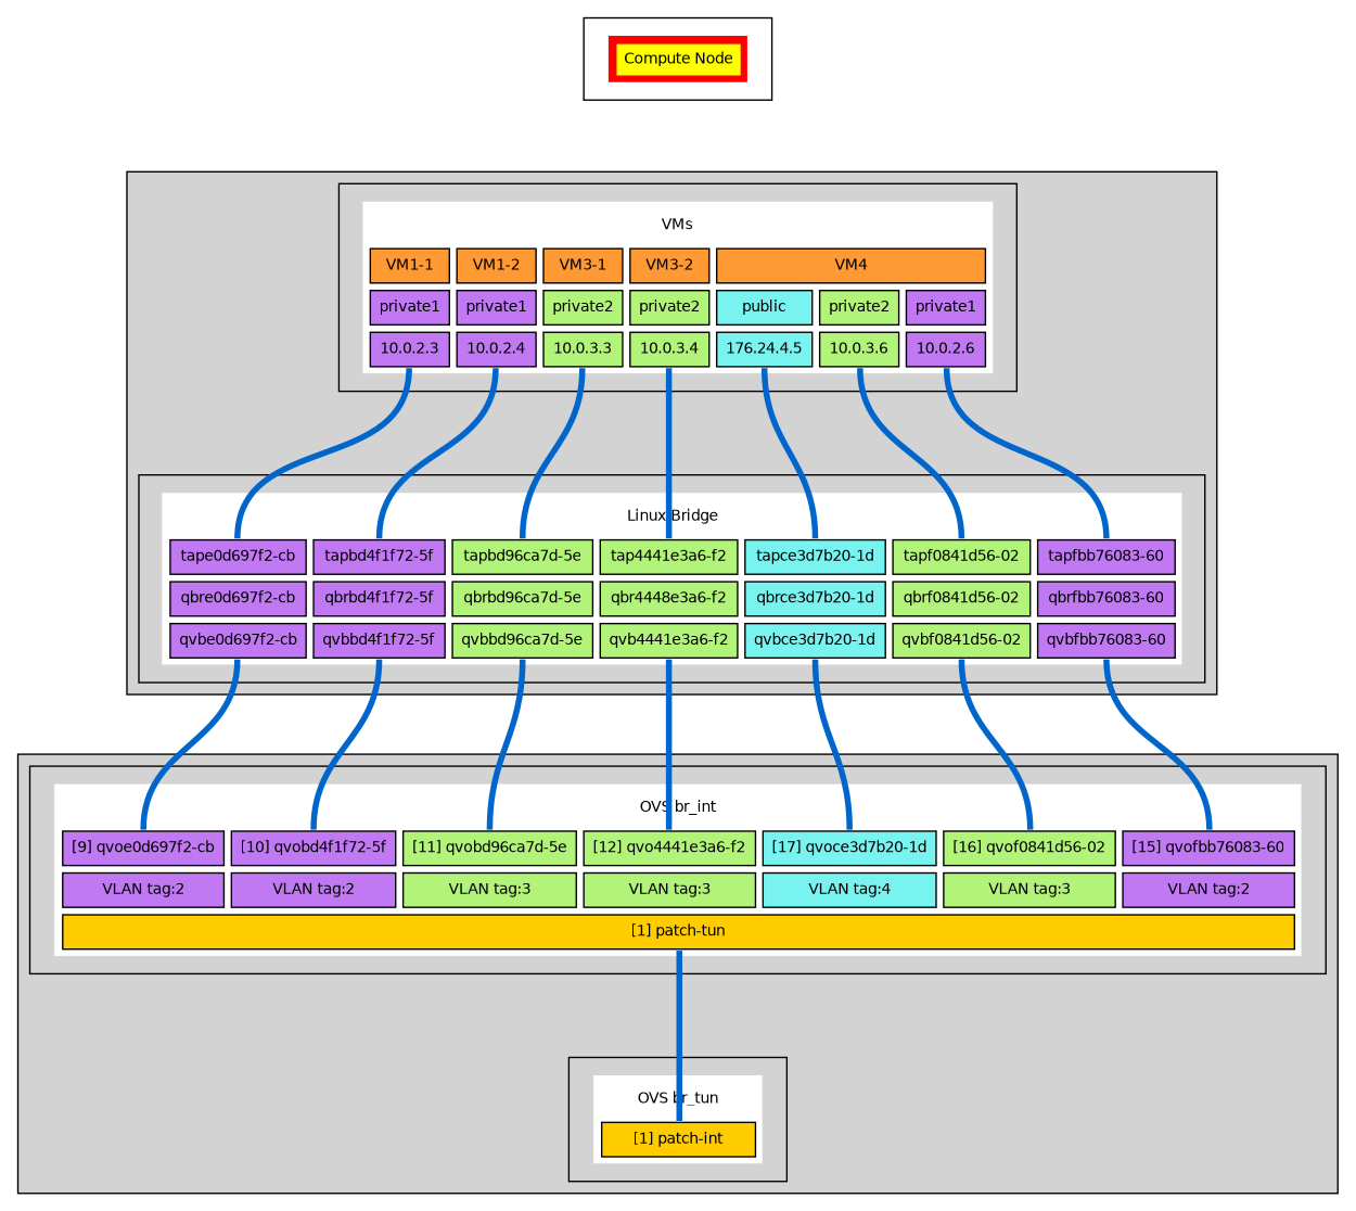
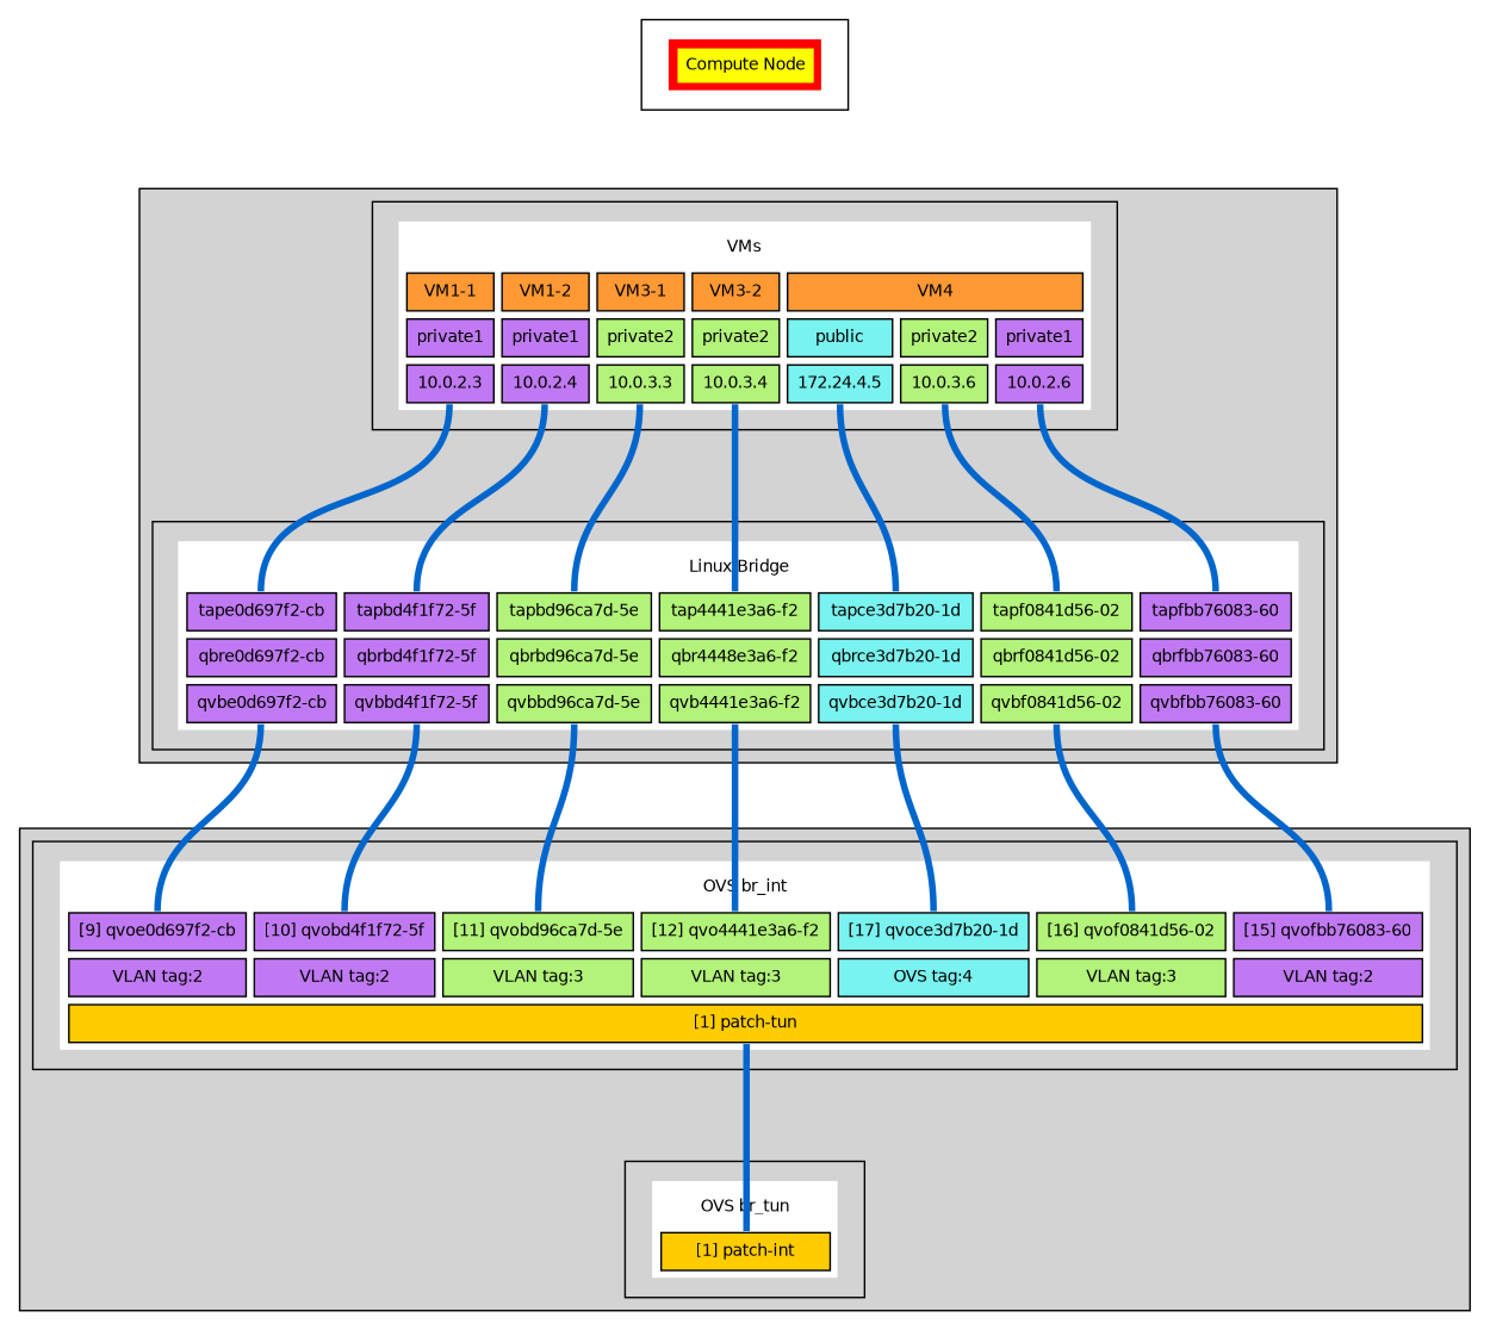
  digraph {
    compound=true
    concentrate=true
    fontname=Helvetica
    fontsize=10
    rankdir=TB
    ranksep=1
    node [fontname=Helvetica fontsize=10 shape=plaintext]
    edge [color="#0066cc" dir=none penwidth=4]
    n1 [label=< <TABLE BORDER="0" CELLBORDER="1" CELLSPACING="5" CELLPADDING="5" BGCOLOR="red"> <TR> <TD COLSPAN="1" BORDER="0" BGCOLOR="yellow" PORT="ComputeNode">Compute Node</TD> </TR> </TABLE>>]
-   n2 [label=< <TABLE BORDER="0" CELLBORDER="1" CELLSPACING="5" CELLPADDING="5" BGCOLOR="white"> <TR> <TD COLSPAN="7" BORDER="0" BGCOLOR="white" PORT="VMs">VMs</TD> </TR> <TR> <TD ROWSPAN="1" COLSPAN="1" BGCOLOR="#ff9933">VM1-1</TD> <TD ROWSPAN="1" COLSPAN="1" BGCOLOR="#ff9933">VM1-2</TD> <TD ROWSPAN="1" COLSPAN="1" BGCOLOR="#ff9933">VM3-1</TD> <TD ROWSPAN="1" COLSPAN="1" BGCOLOR="#ff9933">VM3-2</TD> <TD ROWSPAN="1" COLSPAN="3" BGCOLOR="#ff9933">VM4</TD> </TR> <TR> <TD ROWSPAN="1" COLSPAN="1" BGCOLOR="#c079f3">private1</TD> <TD ROWSPAN="1" COLSPAN="1" BGCOLOR="#c079f3">private1</TD> <TD ROWSPAN="1" COLSPAN="1" BGCOLOR="#b2f379">private2</TD> <TD ROWSPAN="1" COLSPAN="1" BGCOLOR="#b2f379">private2</TD> <TD ROWSPAN="1" COLSPAN="1" BGCOLOR="#79f3ef">public</TD> <TD ROWSPAN="1" COLSPAN="1" BGCOLOR="#b2f379">private2</TD> <TD ROWSPAN="1" COLSPAN="1" BGCOLOR="#c079f3">private1</TD> </TR> <TR> <TD ROWSPAN="1" COLSPAN="1" BGCOLOR="#c079f3" PORT="10023">10.0.2.3</TD> <TD ROWSPAN="1" COLSPAN="1" BGCOLOR="#c079f3" PORT="10024">10.0.2.4</TD> <TD ROWSPAN="1" COLSPAN="1" BGCOLOR="#b2f379" PORT="10033">10.0.3.3</TD> <TD ROWSPAN="1" COLSPAN="1" BGCOLOR="#b2f379" PORT="10034">10.0.3.4</TD> <TD ROWSPAN="1" COLSPAN="1" BGCOLOR="#79f3ef" PORT="1722445">176.24.4.5</TD> <TD ROWSPAN="1" COLSPAN="1" BGCOLOR="#b2f379" PORT="10036">10.0.3.6</TD> <TD ROWSPAN="1" COLSPAN="1" BGCOLOR="#c079f3" PORT="10026">10.0.2.6</TD> </TR> </TABLE>>]
+   n2 [label=< <TABLE BORDER="0" CELLBORDER="1" CELLSPACING="5" CELLPADDING="5" BGCOLOR="white"> <TR> <TD COLSPAN="7" BORDER="0" BGCOLOR="white" PORT="VMs">VMs</TD> </TR> <TR> <TD ROWSPAN="1" COLSPAN="1" BGCOLOR="#ff9933">VM1-1</TD> <TD ROWSPAN="1" COLSPAN="1" BGCOLOR="#ff9933">VM1-2</TD> <TD ROWSPAN="1" COLSPAN="1" BGCOLOR="#ff9933">VM3-1</TD> <TD ROWSPAN="1" COLSPAN="1" BGCOLOR="#ff9933">VM3-2</TD> <TD ROWSPAN="1" COLSPAN="3" BGCOLOR="#ff9933">VM4</TD> </TR> <TR> <TD ROWSPAN="1" COLSPAN="1" BGCOLOR="#c079f3">private1</TD> <TD ROWSPAN="1" COLSPAN="1" BGCOLOR="#c079f3">private1</TD> <TD ROWSPAN="1" COLSPAN="1" BGCOLOR="#b2f379">private2</TD> <TD ROWSPAN="1" COLSPAN="1" BGCOLOR="#b2f379">private2</TD> <TD ROWSPAN="1" COLSPAN="1" BGCOLOR="#79f3ef">public</TD> <TD ROWSPAN="1" COLSPAN="1" BGCOLOR="#b2f379">private2</TD> <TD ROWSPAN="1" COLSPAN="1" BGCOLOR="#c079f3">private1</TD> </TR> <TR> <TD ROWSPAN="1" COLSPAN="1" BGCOLOR="#c079f3" PORT="10023">10.0.2.3</TD> <TD ROWSPAN="1" COLSPAN="1" BGCOLOR="#c079f3" PORT="10024">10.0.2.4</TD> <TD ROWSPAN="1" COLSPAN="1" BGCOLOR="#b2f379" PORT="10033">10.0.3.3</TD> <TD ROWSPAN="1" COLSPAN="1" BGCOLOR="#b2f379" PORT="10034">10.0.3.4</TD> <TD ROWSPAN="1" COLSPAN="1" BGCOLOR="#79f3ef" PORT="1722445">172.24.4.5</TD> <TD ROWSPAN="1" COLSPAN="1" BGCOLOR="#b2f379" PORT="10036">10.0.3.6</TD> <TD ROWSPAN="1" COLSPAN="1" BGCOLOR="#c079f3" PORT="10026">10.0.2.6</TD> </TR> </TABLE>>]
    n3 [label=< <TABLE BORDER="0" CELLBORDER="1" CELLSPACING="5" CELLPADDING="5" BGCOLOR="white"> <TR> <TD COLSPAN="7" BORDER="0" BGCOLOR="white" PORT="LinuxBridge">Linux Bridge</TD> </TR> <TR> <TD ROWSPAN="1" COLSPAN="1" BGCOLOR="#c079f3" PORT="tape0d697f2_cb">tape0d697f2-cb</TD> <TD ROWSPAN="1" COLSPAN="1" BGCOLOR="#c079f3" PORT="tapbd4f1f72_5f">tapbd4f1f72-5f</TD> <TD ROWSPAN="1" COLSPAN="1" BGCOLOR="#b2f379" PORT="tapbd96ca7d_5e">tapbd96ca7d-5e</TD> <TD ROWSPAN="1" COLSPAN="1" BGCOLOR="#b2f379" PORT="tap4441e3a6_f2">tap4441e3a6-f2</TD> <TD ROWSPAN="1" COLSPAN="1" BGCOLOR="#79f3ef" PORT="tapce3d7b20_1d">tapce3d7b20-1d</TD> <TD ROWSPAN="1" COLSPAN="1" BGCOLOR="#b2f379" PORT="tapf0841d56_02">tapf0841d56-02</TD> <TD ROWSPAN="1" COLSPAN="1" BGCOLOR="#c079f3" PORT="tapfbb76083_60">tapfbb76083-60</TD> </TR> <TR> <TD ROWSPAN="1" COLSPAN="1" BGCOLOR="#c079f3" PORT="qbre0d697f2_cb">qbre0d697f2-cb</TD> <TD ROWSPAN="1" COLSPAN="1" BGCOLOR="#c079f3" PORT="qbrbd4f1f72_5f">qbrbd4f1f72-5f</TD> <TD ROWSPAN="1" COLSPAN="1" BGCOLOR="#b2f379" PORT="qbrbd96ca7d_5e">qbrbd96ca7d-5e</TD> <TD ROWSPAN="1" COLSPAN="1" BGCOLOR="#b2f379" PORT="qbr4441e3a6_f2">qbr4448e3a6-f2</TD> <TD ROWSPAN="1" COLSPAN="1" BGCOLOR="#79f3ef" PORT="qbrce3d7b20_1d">qbrce3d7b20-1d</TD> <TD ROWSPAN="1" COLSPAN="1" BGCOLOR="#b2f379" PORT="qbrf0841d56_02">qbrf0841d56-02</TD> <TD ROWSPAN="1" COLSPAN="1" BGCOLOR="#c079f3" PORT="qbrfbb76083_60">qbrfbb76083-60</TD> </TR> <TR> <TD ROWSPAN="1" COLSPAN="1" BGCOLOR="#c079f3" PORT="qvbe0d697f2_cb">qvbe0d697f2-cb</TD> <TD ROWSPAN="1" COLSPAN="1" BGCOLOR="#c079f3" PORT="qvbbd4f1f72_5f">qvbbd4f1f72-5f</TD> <TD ROWSPAN="1" COLSPAN="1" BGCOLOR="#b2f379" PORT="qvbbd96ca7d_5e">qvbbd96ca7d-5e</TD> <TD ROWSPAN="1" COLSPAN="1" BGCOLOR="#b2f379" PORT="qvb4441e3a6_f2">qvb4441e3a6-f2</TD> <TD ROWSPAN="1" COLSPAN="1" BGCOLOR="#79f3ef" PORT="qvbce3d7b20_1d">qvbce3d7b20-1d</TD> <TD ROWSPAN="1" COLSPAN="1" BGCOLOR="#b2f379" PORT="qvbf0841d56_02">qvbf0841d56-02</TD> <TD ROWSPAN="1" COLSPAN="1" BGCOLOR="#c079f3" PORT="qvbfbb76083_60">qvbfbb76083-60</TD> </TR> </TABLE>>]
-   n4 [label=< <TABLE BORDER="0" CELLBORDER="1" CELLSPACING="5" CELLPADDING="5" BGCOLOR="white"> <TR> <TD COLSPAN="7" BORDER="0" BGCOLOR="white" PORT="OVSbr_int">OVS br_int</TD> </TR> <TR> <TD ROWSPAN="1" COLSPAN="1" BGCOLOR="#c079f3" PORT="qvoe0d697f2_cb">[9] qvoe0d697f2-cb</TD> <TD ROWSPAN="1" COLSPAN="1" BGCOLOR="#c079f3" PORT="qvobd4f1f72_5f">[10] qvobd4f1f72-5f</TD> <TD ROWSPAN="1" COLSPAN="1" BGCOLOR="#b2f379" PORT="qvobd96ca7d_5e">[11] qvobd96ca7d-5e</TD> <TD ROWSPAN="1" COLSPAN="1" BGCOLOR="#b2f379" PORT="qvo4441e3a6_f2">[12] qvo4441e3a6-f2</TD> <TD ROWSPAN="1" COLSPAN="1" BGCOLOR="#79f3ef" PORT="qvoce3d7b20_1d">[17] qvoce3d7b20-1d</TD> <TD ROWSPAN="1" COLSPAN="1" BGCOLOR="#b2f379" PORT="qvof0841d56_02">[16] qvof0841d56-02</TD> <TD ROWSPAN="1" COLSPAN="1" BGCOLOR="#c079f3" PORT="qvofbb76083_60">[15] qvofbb76083-60</TD> </TR> <TR> <TD ROWSPAN="1" COLSPAN="1" BGCOLOR="#c079f3" PORT="qvoe0d697f2_cbtag_2">VLAN tag:2</TD> <TD ROWSPAN="1" COLSPAN="1" BGCOLOR="#c079f3" PORT="qvobd4f1f72_5ftag_2">VLAN tag:2</TD> <TD ROWSPAN="1" COLSPAN="1" BGCOLOR="#b2f379" PORT="qvobd96ca7d_5etag_3">VLAN tag:3</TD> <TD ROWSPAN="1" COLSPAN="1" BGCOLOR="#b2f379" PORT="qvo4441e3a6_f2tag_3">VLAN tag:3</TD> <TD ROWSPAN="1" COLSPAN="1" BGCOLOR="#79f3ef" PORT="qvoce3d7b20_1dtag_4">VLAN tag:4</TD> <TD ROWSPAN="1" COLSPAN="1" BGCOLOR="#b2f379" PORT="qvof0841d56_02tag_3">VLAN tag:3</TD> <TD ROWSPAN="1" COLSPAN="1" BGCOLOR="#c079f3" PORT="qvofbb76083_60tag_2">VLAN tag:2</TD> </TR> <TR> <TD ROWSPAN="1" COLSPAN="7" BGCOLOR="#ffcc00" PORT="patch_tun">[1] patch-tun</TD> </TR> </TABLE>>]
+   n4 [label=< <TABLE BORDER="0" CELLBORDER="1" CELLSPACING="5" CELLPADDING="5" BGCOLOR="white"> <TR> <TD COLSPAN="7" BORDER="0" BGCOLOR="white" PORT="OVSbr_int">OVS br_int</TD> </TR> <TR> <TD ROWSPAN="1" COLSPAN="1" BGCOLOR="#c079f3" PORT="qvoe0d697f2_cb">[9] qvoe0d697f2-cb</TD> <TD ROWSPAN="1" COLSPAN="1" BGCOLOR="#c079f3" PORT="qvobd4f1f72_5f">[10] qvobd4f1f72-5f</TD> <TD ROWSPAN="1" COLSPAN="1" BGCOLOR="#b2f379" PORT="qvobd96ca7d_5e">[11] qvobd96ca7d-5e</TD> <TD ROWSPAN="1" COLSPAN="1" BGCOLOR="#b2f379" PORT="qvo4441e3a6_f2">[12] qvo4441e3a6-f2</TD> <TD ROWSPAN="1" COLSPAN="1" BGCOLOR="#79f3ef" PORT="qvoce3d7b20_1d">[17] qvoce3d7b20-1d</TD> <TD ROWSPAN="1" COLSPAN="1" BGCOLOR="#b2f379" PORT="qvof0841d56_02">[16] qvof0841d56-02</TD> <TD ROWSPAN="1" COLSPAN="1" BGCOLOR="#c079f3" PORT="qvofbb76083_60">[15] qvofbb76083-60</TD> </TR> <TR> <TD ROWSPAN="1" COLSPAN="1" BGCOLOR="#c079f3" PORT="qvoe0d697f2_cbtag_2">VLAN tag:2</TD> <TD ROWSPAN="1" COLSPAN="1" BGCOLOR="#c079f3" PORT="qvobd4f1f72_5ftag_2">VLAN tag:2</TD> <TD ROWSPAN="1" COLSPAN="1" BGCOLOR="#b2f379" PORT="qvobd96ca7d_5etag_3">VLAN tag:3</TD> <TD ROWSPAN="1" COLSPAN="1" BGCOLOR="#b2f379" PORT="qvo4441e3a6_f2tag_3">VLAN tag:3</TD> <TD ROWSPAN="1" COLSPAN="1" BGCOLOR="#79f3ef" PORT="qvoce3d7b20_1dtag_4">OVS tag:4</TD> <TD ROWSPAN="1" COLSPAN="1" BGCOLOR="#b2f379" PORT="qvof0841d56_02tag_3">VLAN tag:3</TD> <TD ROWSPAN="1" COLSPAN="1" BGCOLOR="#c079f3" PORT="qvofbb76083_60tag_2">VLAN tag:2</TD> </TR> <TR> <TD ROWSPAN="1" COLSPAN="7" BGCOLOR="#ffcc00" PORT="patch_tun">[1] patch-tun</TD> </TR> </TABLE>>]
    n5 [label=< <TABLE BORDER="0" CELLBORDER="1" CELLSPACING="5" CELLPADDING="5" BGCOLOR="white"> <TR> <TD COLSPAN="7" BORDER="0" BGCOLOR="white" PORT="OVSbr_tun">OVS br_tun</TD> </TR> <TR> <TD ROWSPAN="1" COLSPAN="7" BGCOLOR="#ffcc00" PORT="patch_int">[1] patch-int</TD> </TR> </TABLE>>]
    subgraph cluster_1 {
      n1
    }
    subgraph cluster_2 {
      style=filled
      subgraph cluster_3 {
        style=filled
        n2
      }
      subgraph cluster_4 {
        style=filled
        n3
      }
    }
    subgraph cluster_5 {
      style=filled
      subgraph cluster_6 {
        style=filled
        n4
      }
      subgraph cluster_7 {
        style=filled
        n5
      }
    }
    n1 -> n2 [headport=n style=invis tailport=s]
    n2 -> n3 [headport="tape0d697f2_cb:n" tailport="10023:s"]
    n2 -> n3 [headport="tapbd4f1f72_5f:n" tailport="10024:s"]
    n2 -> n3 [headport="tapbd96ca7d_5e:n" tailport="10033:s"]
    n2 -> n3 [headport="tap4441e3a6_f2:n" tailport="10034:s"]
    n2 -> n3 [headport="tapce3d7b20_1d:n" tailport="1722445:s"]
    n2 -> n3 [headport="tapf0841d56_02:n" tailport="10036:s"]
    n2 -> n3 [headport="tapfbb76083_60:n" tailport="10026:s"]
    n3 -> n4 [headport="qvoe0d697f2_cb:n" tailport="qvbe0d697f2_cb:s"]
    n3 -> n4 [headport="qvobd4f1f72_5f:n" tailport="qvbbd4f1f72_5f:s"]
    n3 -> n4 [headport="qvobd96ca7d_5e:n" tailport="qvbbd96ca7d_5e:s"]
    n3 -> n4 [headport="qvo4441e3a6_f2:n" tailport="qvb4441e3a6_f2:s"]
    n3 -> n4 [headport="qvoce3d7b20_1d:n" tailport="qvbce3d7b20_1d:s"]
    n3 -> n4 [headport="qvof0841d56_02:n" tailport="qvbf0841d56_02:s"]
    n3 -> n4 [headport="qvofbb76083_60:n" tailport="qvbfbb76083_60:s"]
    n4 -> n5 [headport="patch_int:n" tailport="patch_tun:s"]
  }
